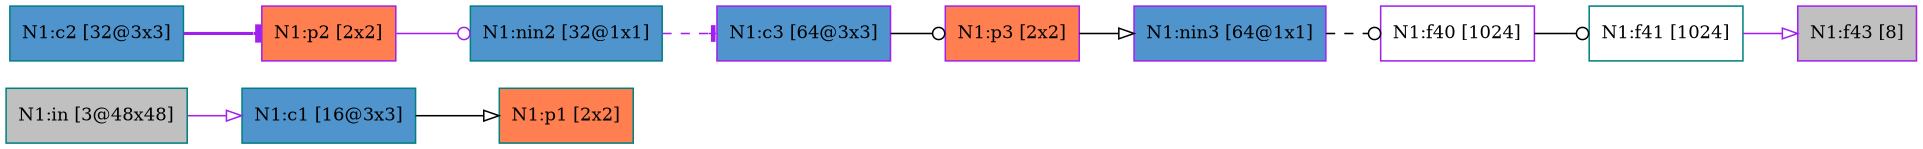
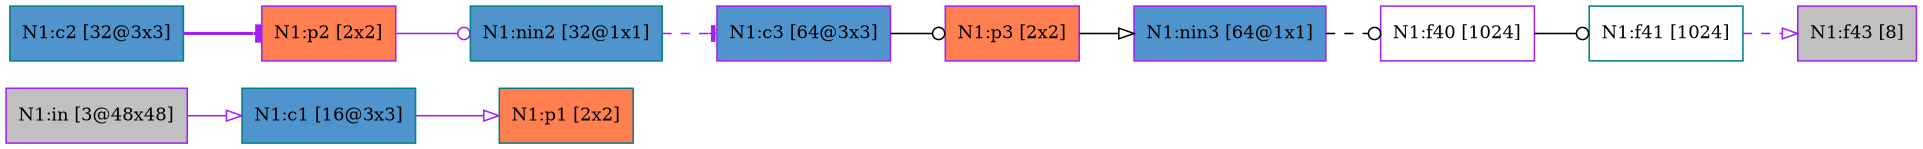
  digraph {
    rankdir=LR
    node [color=purple fillcolor=steelblue3 fontsize=12 shape=box style=filled]
    edge [arrowhead=onormal color=purple style=solid]
-   n1 [color=teal fillcolor=gray label="N1:in [3@48x48]"]
+   n1 [fillcolor=gray label="N1:in [3@48x48]"]
    n2 [color=teal label="N1:c1 [16@3x3]"]
    n3 [color=teal fillcolor=coral label="N1:p1 [2x2]"]
    n4 [color=teal label="N1:c2 [32@3x3]"]
    n5 [fillcolor=coral label="N1:p2 [2x2]"]
    n6 [color=teal label="N1:nin2 [32@1x1]"]
    n7 [label="N1:c3 [64@3x3]"]
    n8 [fillcolor=coral label="N1:p3 [2x2]"]
    n9 [label="N1:nin3 [64@1x1]"]
    n10 [fillcolor=White label="N1:f40 [1024]"]
    n11 [color=teal fillcolor=White label="N1:f41 [1024]"]
    n12 [fillcolor=Gray label="N1:f43 [8]"]
    n1 -> n2
-   n2 -> n3 [color=black]
+   n2 -> n3
    n4 -> n5 [arrowhead=tee style=bold]
    n5 -> n6 [arrowhead=odot]
    n6 -> n7 [arrowhead=tee style=dashed]
    n7 -> n8 [arrowhead=odot color=black]
    n8 -> n9 [color=black]
    n9 -> n10 [arrowhead=odot color=black style=dashed]
    n10 -> n11 [arrowhead=odot color=black]
-   n11 -> n12
+   n11 -> n12 [style=dashed]
  }
